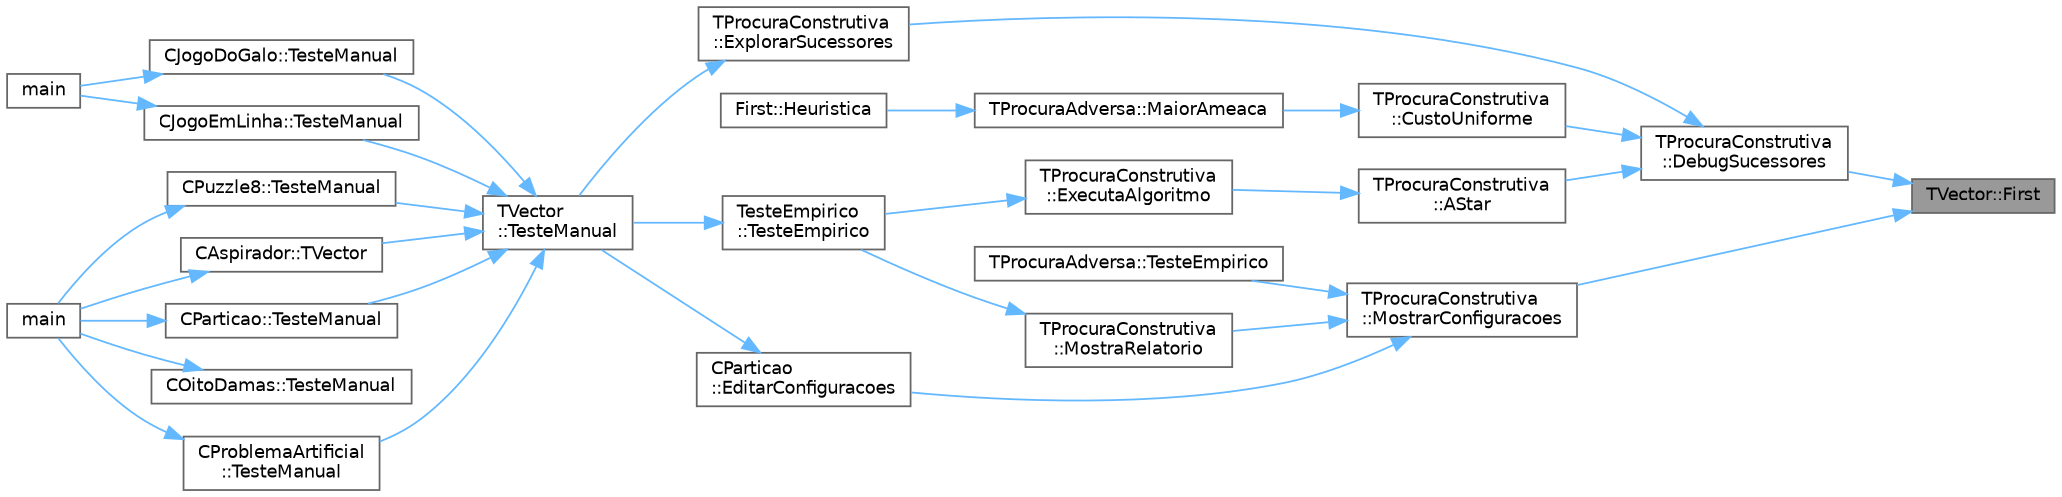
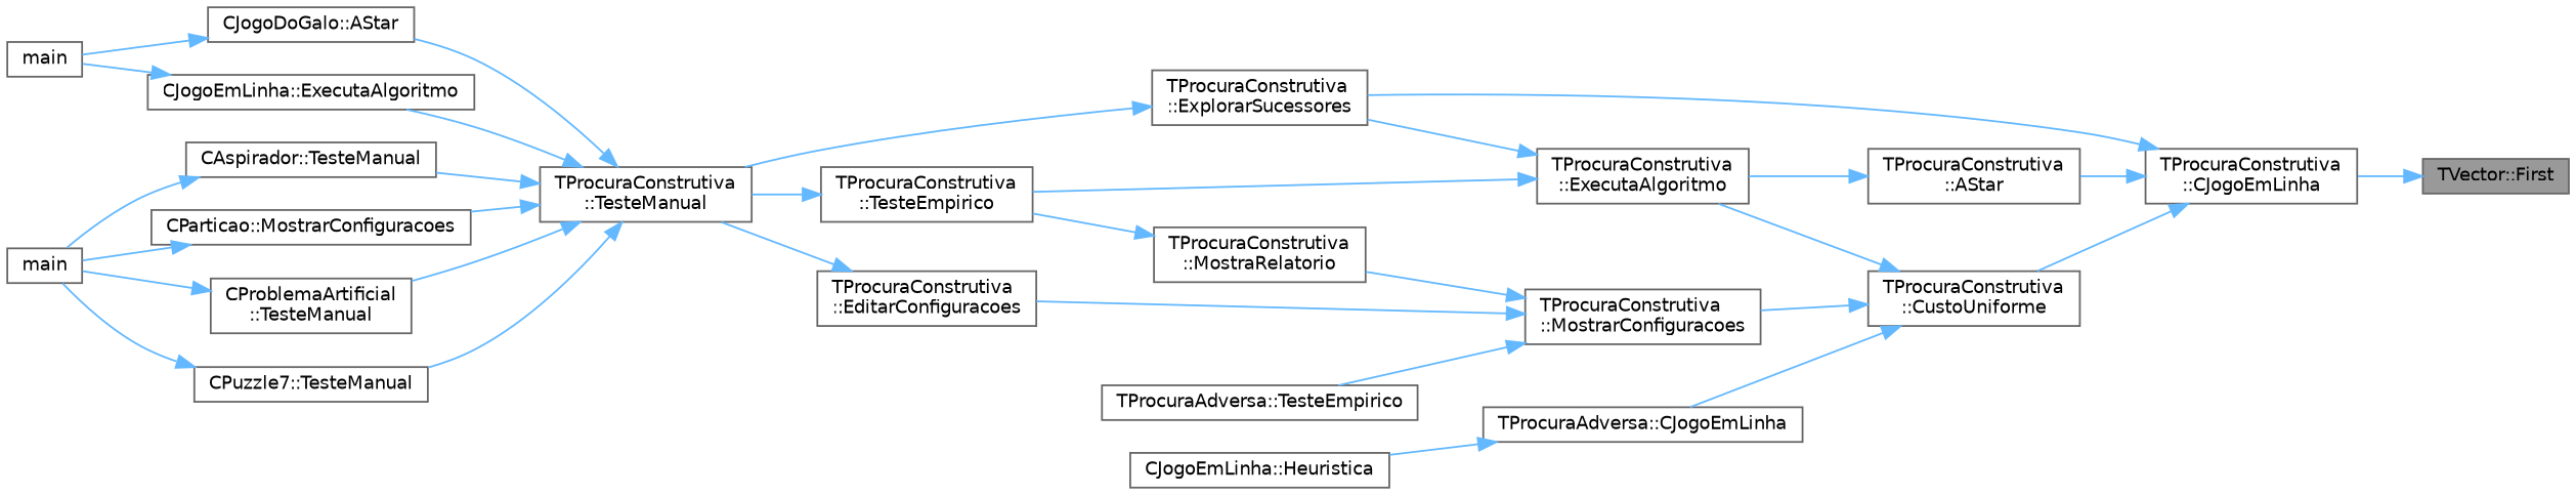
  digraph {
    rankdir=RL
    node [color=grey40 fillcolor=white fontname=Helvetica fontsize=10 shape=box style=filled]
    edge [color=steelblue1 dir=back fontname=Helvetica fontsize=10 labelfontname=Helvetica labelfontsize=10 style=solid]
    n1 [color=gray40 fillcolor=grey60 fontcolor=black height=0.2 label="TVector::First" width=0.4]
-   n2 [height=0.2 label="TProcuraConstrutiva\l::DebugSucessores" width=0.4]
+   n2 [height=0.2 label="TProcuraConstrutiva\l::CJogoEmLinha" width=0.4]
    n3 [height=0.2 label="TProcuraConstrutiva\l::MostrarConfiguracoes" width=0.4]
    n4 [height=0.2 label="TProcuraConstrutiva\l::AStar" width=0.4]
    n5 [height=0.2 label="TProcuraConstrutiva\l::ExplorarSucessores" width=0.4]
    n6 [height=0.2 label="TProcuraConstrutiva\l::CustoUniforme" width=0.4]
-   n7 [height=0.2 label="TProcuraAdversa::MaiorAmeaca" width=0.4]
-   n8 [height=0.2 label="First::Heuristica" width=0.4]
-   n9 [height=0.2 label="CParticao\l::EditarConfiguracoes" width=0.4]
+   n7 [height=0.2 label="TProcuraAdversa::CJogoEmLinha" width=0.4]
+   n8 [height=0.2 label="CJogoEmLinha::Heuristica" width=0.4]
+   n9 [height=0.2 label="TProcuraConstrutiva\l::EditarConfiguracoes" width=0.4]
    n10 [height=0.2 label="TProcuraConstrutiva\l::MostraRelatorio" width=0.4]
    n11 [height=0.2 label="TProcuraAdversa::TesteEmpirico" width=0.4]
    n12 [height=0.2 label="TProcuraConstrutiva\l::ExecutaAlgoritmo" width=0.4]
-   n13 [height=0.2 label="TVector\l::TesteManual" width=0.4]
-   n14 [height=0.2 label="TesteEmpirico\l::TesteEmpirico" width=0.4]
-   n15 [height=0.2 label="CJogoDoGalo::TesteManual" width=0.4]
-   n16 [height=0.2 label="CJogoEmLinha::TesteManual" width=0.4]
-   n17 [height=0.2 label="CAspirador::TVector" width=0.4]
-   n18 [height=0.2 label="CParticao::TesteManual" width=0.4]
+   n13 [height=0.2 label="TProcuraConstrutiva\l::TesteManual" width=0.4]
+   n14 [height=0.2 label="TProcuraConstrutiva\l::TesteEmpirico" width=0.4]
+   n15 [height=0.2 label="CJogoDoGalo::AStar" width=0.4]
+   n16 [height=0.2 label="CJogoEmLinha::ExecutaAlgoritmo" width=0.4]
+   n17 [height=0.2 label="CAspirador::TesteManual" width=0.4]
+   n18 [height=0.2 label="CParticao::MostrarConfiguracoes" width=0.4]
    n19 [height=0.2 label="CProblemaArtificial\l::TesteManual" width=0.4]
-   n20 [height=0.2 label="CPuzzle8::TesteManual" width=0.4]
+   n20 [height=0.2 label="CPuzzle7::TesteManual" width=0.4]
    n21 [height=0.2 label=main width=0.4]
    n22 [height=0.2 label=main width=0.4]
-   n23 [height=0.2 label="COitoDamas::TesteManual" width=0.4]
    n1 -> n2
-   n1 -> n3
+   n6 -> n3
    n2 -> n4
    n2 -> n5
    n2 -> n6
    n3 -> n9
    n3 -> n10
    n3 -> n11
    n4 -> n12
    n5 -> n13
    n6 -> n7
+   n6 -> n12
    n7 -> n8
    n9 -> n13
    n10 -> n14
+   n12 -> n5
    n12 -> n14
    n13 -> n15
    n13 -> n16
    n13 -> n17
    n13 -> n18
    n13 -> n19
    n13 -> n20
    n14 -> n13
    n15 -> n21
    n16 -> n21
    n17 -> n22
    n18 -> n22
    n19 -> n22
    n20 -> n22
-   n23 -> n22
  }
